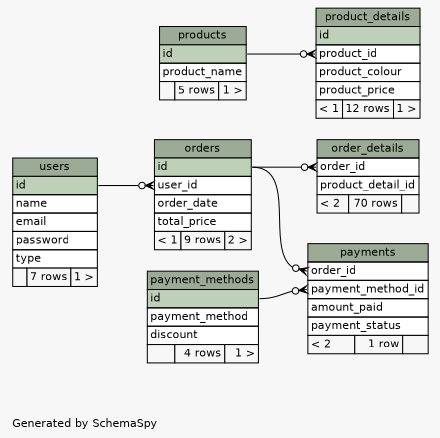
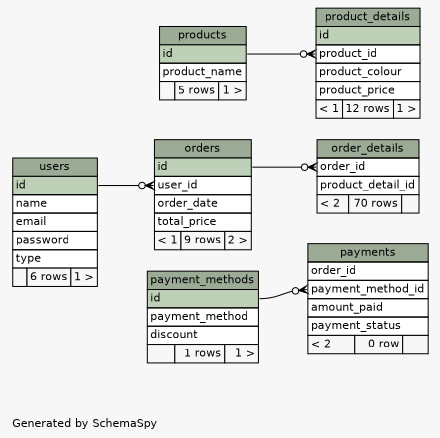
  digraph {
    bgcolor="#f7f7f7"
    fontname=Helvetica
    fontsize=11
    label="\nGenerated by SchemaSpy"
    labeljust=l
    nodesep=0.18
    rankdir=RL
    ranksep=0.46
    node [fontname=Helvetica fontsize=11 shape=plaintext]
    edge [arrowhead=none arrowsize=0.8 arrowtail=crowodot dir=back headport="id:e" tailport="order_id:w"]
    n1 [label=<     <TABLE BORDER="0" CELLBORDER="1" CELLSPACING="0" BGCOLOR="#ffffff">       <TR><TD COLSPAN="3" BGCOLOR="#9bab96" ALIGN="CENTER">order_details</TD></TR>       <TR><TD PORT="order_id" COLSPAN="3" ALIGN="LEFT">order_id</TD></TR>       <TR><TD PORT="product_detail_id" COLSPAN="3" ALIGN="LEFT">product_detail_id</TD></TR>       <TR><TD ALIGN="LEFT" BGCOLOR="#f7f7f7">&lt; 2</TD><TD ALIGN="RIGHT" BGCOLOR="#f7f7f7">70 rows</TD><TD ALIGN="RIGHT" BGCOLOR="#f7f7f7">  </TD></TR>     </TABLE>>]
    n2 [label=<     <TABLE BORDER="0" CELLBORDER="1" CELLSPACING="0" BGCOLOR="#ffffff">       <TR><TD COLSPAN="3" BGCOLOR="#9bab96" ALIGN="CENTER">orders</TD></TR>       <TR><TD PORT="id" COLSPAN="3" BGCOLOR="#bed1b8" ALIGN="LEFT">id</TD></TR>       <TR><TD PORT="user_id" COLSPAN="3" ALIGN="LEFT">user_id</TD></TR>       <TR><TD PORT="order_date" COLSPAN="3" ALIGN="LEFT">order_date</TD></TR>       <TR><TD PORT="total_price" COLSPAN="3" ALIGN="LEFT">total_price</TD></TR>       <TR><TD ALIGN="LEFT" BGCOLOR="#f7f7f7">&lt; 1</TD><TD ALIGN="RIGHT" BGCOLOR="#f7f7f7">9 rows</TD><TD ALIGN="RIGHT" BGCOLOR="#f7f7f7">2 &gt;</TD></TR>     </TABLE>>]
-   n3 [label=<     <TABLE BORDER="0" CELLBORDER="1" CELLSPACING="0" BGCOLOR="#ffffff">       <TR><TD COLSPAN="3" BGCOLOR="#9bab96" ALIGN="CENTER">users</TD></TR>       <TR><TD PORT="id" COLSPAN="3" BGCOLOR="#bed1b8" ALIGN="LEFT">id</TD></TR>       <TR><TD PORT="name" COLSPAN="3" ALIGN="LEFT">name</TD></TR>       <TR><TD PORT="email" COLSPAN="3" ALIGN="LEFT">email</TD></TR>       <TR><TD PORT="password" COLSPAN="3" ALIGN="LEFT">password</TD></TR>       <TR><TD PORT="type" COLSPAN="3" ALIGN="LEFT">type</TD></TR>       <TR><TD ALIGN="LEFT" BGCOLOR="#f7f7f7">  </TD><TD ALIGN="RIGHT" BGCOLOR="#f7f7f7">7 rows</TD><TD ALIGN="RIGHT" BGCOLOR="#f7f7f7">1 &gt;</TD></TR>     </TABLE>>]
+   n3 [label=<     <TABLE BORDER="0" CELLBORDER="1" CELLSPACING="0" BGCOLOR="#ffffff">       <TR><TD COLSPAN="3" BGCOLOR="#9bab96" ALIGN="CENTER">users</TD></TR>       <TR><TD PORT="id" COLSPAN="3" BGCOLOR="#bed1b8" ALIGN="LEFT">id</TD></TR>       <TR><TD PORT="name" COLSPAN="3" ALIGN="LEFT">name</TD></TR>       <TR><TD PORT="email" COLSPAN="3" ALIGN="LEFT">email</TD></TR>       <TR><TD PORT="password" COLSPAN="3" ALIGN="LEFT">password</TD></TR>       <TR><TD PORT="type" COLSPAN="3" ALIGN="LEFT">type</TD></TR>       <TR><TD ALIGN="LEFT" BGCOLOR="#f7f7f7">  </TD><TD ALIGN="RIGHT" BGCOLOR="#f7f7f7">6 rows</TD><TD ALIGN="RIGHT" BGCOLOR="#f7f7f7">1 &gt;</TD></TR>     </TABLE>>]
    n4 [label=<     <TABLE BORDER="0" CELLBORDER="1" CELLSPACING="0" BGCOLOR="#ffffff">       <TR><TD COLSPAN="3" BGCOLOR="#9bab96" ALIGN="CENTER">product_details</TD></TR>       <TR><TD PORT="id" COLSPAN="3" BGCOLOR="#bed1b8" ALIGN="LEFT">id</TD></TR>       <TR><TD PORT="product_id" COLSPAN="3" ALIGN="LEFT">product_id</TD></TR>       <TR><TD PORT="product_colour" COLSPAN="3" ALIGN="LEFT">product_colour</TD></TR>       <TR><TD PORT="product_price" COLSPAN="3" ALIGN="LEFT">product_price</TD></TR>       <TR><TD ALIGN="LEFT" BGCOLOR="#f7f7f7">&lt; 1</TD><TD ALIGN="RIGHT" BGCOLOR="#f7f7f7">12 rows</TD><TD ALIGN="RIGHT" BGCOLOR="#f7f7f7">1 &gt;</TD></TR>     </TABLE>>]
    n5 [label=<     <TABLE BORDER="0" CELLBORDER="1" CELLSPACING="0" BGCOLOR="#ffffff">       <TR><TD COLSPAN="3" BGCOLOR="#9bab96" ALIGN="CENTER">products</TD></TR>       <TR><TD PORT="id" COLSPAN="3" BGCOLOR="#bed1b8" ALIGN="LEFT">id</TD></TR>       <TR><TD PORT="product_name" COLSPAN="3" ALIGN="LEFT">product_name</TD></TR>       <TR><TD ALIGN="LEFT" BGCOLOR="#f7f7f7">  </TD><TD ALIGN="RIGHT" BGCOLOR="#f7f7f7">5 rows</TD><TD ALIGN="RIGHT" BGCOLOR="#f7f7f7">1 &gt;</TD></TR>     </TABLE>>]
-   n6 [label=<     <TABLE BORDER="0" CELLBORDER="1" CELLSPACING="0" BGCOLOR="#ffffff">       <TR><TD COLSPAN="3" BGCOLOR="#9bab96" ALIGN="CENTER">payment_methods</TD></TR>       <TR><TD PORT="id" COLSPAN="3" BGCOLOR="#bed1b8" ALIGN="LEFT">id</TD></TR>       <TR><TD PORT="payment_method" COLSPAN="3" ALIGN="LEFT">payment_method</TD></TR>       <TR><TD PORT="discount" COLSPAN="3" ALIGN="LEFT">discount</TD></TR>       <TR><TD ALIGN="LEFT" BGCOLOR="#f7f7f7">  </TD><TD ALIGN="RIGHT" BGCOLOR="#f7f7f7">4 rows</TD><TD ALIGN="RIGHT" BGCOLOR="#f7f7f7">1 &gt;</TD></TR>     </TABLE>>]
-   n7 [label=<     <TABLE BORDER="0" CELLBORDER="1" CELLSPACING="0" BGCOLOR="#ffffff">       <TR><TD COLSPAN="3" BGCOLOR="#9bab96" ALIGN="CENTER">payments</TD></TR>       <TR><TD PORT="order_id" COLSPAN="3" ALIGN="LEFT">order_id</TD></TR>       <TR><TD PORT="payment_method_id" COLSPAN="3" ALIGN="LEFT">payment_method_id</TD></TR>       <TR><TD PORT="amount_paid" COLSPAN="3" ALIGN="LEFT">amount_paid</TD></TR>       <TR><TD PORT="payment_status" COLSPAN="3" ALIGN="LEFT">payment_status</TD></TR>       <TR><TD ALIGN="LEFT" BGCOLOR="#f7f7f7">&lt; 2</TD><TD ALIGN="RIGHT" BGCOLOR="#f7f7f7">1 row</TD><TD ALIGN="RIGHT" BGCOLOR="#f7f7f7">  </TD></TR>     </TABLE>>]
+   n6 [label=<     <TABLE BORDER="0" CELLBORDER="1" CELLSPACING="0" BGCOLOR="#ffffff">       <TR><TD COLSPAN="3" BGCOLOR="#9bab96" ALIGN="CENTER">payment_methods</TD></TR>       <TR><TD PORT="id" COLSPAN="3" BGCOLOR="#bed1b8" ALIGN="LEFT">id</TD></TR>       <TR><TD PORT="payment_method" COLSPAN="3" ALIGN="LEFT">payment_method</TD></TR>       <TR><TD PORT="discount" COLSPAN="3" ALIGN="LEFT">discount</TD></TR>       <TR><TD ALIGN="LEFT" BGCOLOR="#f7f7f7">  </TD><TD ALIGN="RIGHT" BGCOLOR="#f7f7f7">1 rows</TD><TD ALIGN="RIGHT" BGCOLOR="#f7f7f7">1 &gt;</TD></TR>     </TABLE>>]
+   n7 [label=<     <TABLE BORDER="0" CELLBORDER="1" CELLSPACING="0" BGCOLOR="#ffffff">       <TR><TD COLSPAN="3" BGCOLOR="#9bab96" ALIGN="CENTER">payments</TD></TR>       <TR><TD PORT="order_id" COLSPAN="3" ALIGN="LEFT">order_id</TD></TR>       <TR><TD PORT="payment_method_id" COLSPAN="3" ALIGN="LEFT">payment_method_id</TD></TR>       <TR><TD PORT="amount_paid" COLSPAN="3" ALIGN="LEFT">amount_paid</TD></TR>       <TR><TD PORT="payment_status" COLSPAN="3" ALIGN="LEFT">payment_status</TD></TR>       <TR><TD ALIGN="LEFT" BGCOLOR="#f7f7f7">&lt; 2</TD><TD ALIGN="RIGHT" BGCOLOR="#f7f7f7">0 row</TD><TD ALIGN="RIGHT" BGCOLOR="#f7f7f7">  </TD></TR>     </TABLE>>]
    n1 -> n2
    n2 -> n3 [tailport="user_id:w"]
    n4 -> n5 [tailport="product_id:w"]
-   n7 -> n2
    n7 -> n6 [tailport="payment_method_id:w"]
  }
